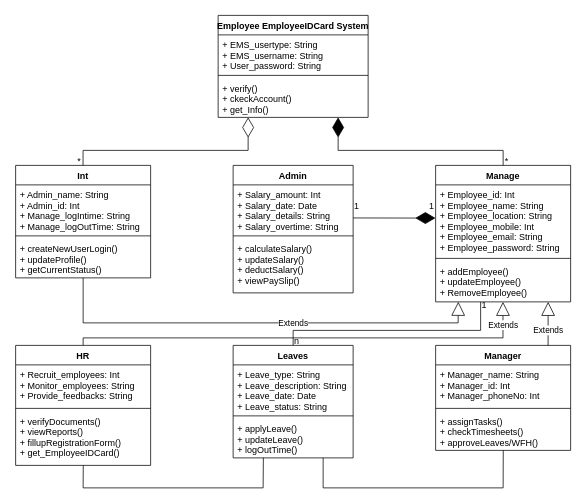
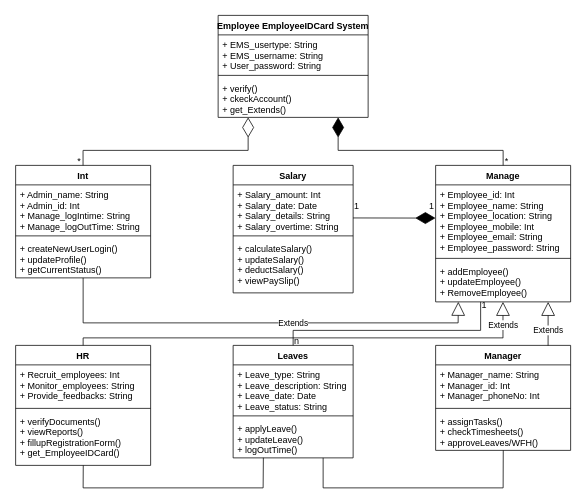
  <mxCell id="0" />
  <mxCell id="1" parent="0" />
  <mxCell id="2" value="Leaves" style="swimlane;fontStyle=1;align=center;verticalAlign=top;childLayout=stackLayout;horizontal=1;startSize=26;horizontalStack=0;resizeParent=1;resizeParentMax=0;resizeLast=0;collapsible=1;marginBottom=0;" parent="1" vertex="1"><mxGeometry x="310" y="460" width="160" height="150" as="geometry" /></mxCell>
  <mxCell id="3" value="+ Leave_type: String&#10;+ Leave_description: String&#10;+ Leave_date: Date&#10;+ Leave_status: String" style="text;strokeColor=none;fillColor=none;align=left;verticalAlign=top;spacingLeft=4;spacingRight=4;overflow=hidden;rotatable=0;points=[[0,0.5],[1,0.5]];portConstraint=eastwest;" parent="2" vertex="1"><mxGeometry y="26" width="160" height="64" as="geometry" /></mxCell>
  <mxCell id="4" value="" style="line;strokeWidth=1;fillColor=none;align=left;verticalAlign=middle;spacingTop=-1;spacingLeft=3;spacingRight=3;rotatable=0;labelPosition=right;points=[];portConstraint=eastwest;" parent="2" vertex="1"><mxGeometry y="90" width="160" height="8" as="geometry" /></mxCell>
  <mxCell id="5" value="+ applyLeave()&#10;+ updateLeave()&#10;+ logOutTime()&#10;" style="text;strokeColor=none;fillColor=none;align=left;verticalAlign=top;spacingLeft=4;spacingRight=4;overflow=hidden;rotatable=0;points=[[0,0.5],[1,0.5]];portConstraint=eastwest;" parent="2" vertex="1"><mxGeometry y="98" width="160" height="52" as="geometry" /></mxCell>
  <mxCell id="6" value="Manage" style="swimlane;fontStyle=1;align=center;verticalAlign=top;childLayout=stackLayout;horizontal=1;startSize=26;horizontalStack=0;resizeParent=1;resizeParentMax=0;resizeLast=0;collapsible=1;marginBottom=0;" parent="1" vertex="1"><mxGeometry x="580" y="220" width="180" height="182" as="geometry" /></mxCell>
  <mxCell id="7" value="+ Employee_id: Int&#10;+ Employee_name: String&#10;+ Employee_location: String&#10;+ Employee_mobile: Int&#10;+ Employee_email: String&#10;+ Employee_password: String" style="text;strokeColor=none;fillColor=none;align=left;verticalAlign=top;spacingLeft=4;spacingRight=4;overflow=hidden;rotatable=0;points=[[0,0.5],[1,0.5]];portConstraint=eastwest;" parent="6" vertex="1"><mxGeometry y="26" width="180" height="94" as="geometry" /></mxCell>
  <mxCell id="8" value="" style="line;strokeWidth=1;fillColor=none;align=left;verticalAlign=middle;spacingTop=-1;spacingLeft=3;spacingRight=3;rotatable=0;labelPosition=right;points=[];portConstraint=eastwest;" parent="6" vertex="1"><mxGeometry y="120" width="180" height="8" as="geometry" /></mxCell>
  <mxCell id="9" value="+ addEmployee()&#10;+ updateEmployee()&#10;+ RemoveEmployee()&#10;" style="text;strokeColor=none;fillColor=none;align=left;verticalAlign=top;spacingLeft=4;spacingRight=4;overflow=hidden;rotatable=0;points=[[0,0.5],[1,0.5]];portConstraint=eastwest;" parent="6" vertex="1"><mxGeometry y="128" width="180" height="54" as="geometry" /></mxCell>
- <mxCell id="10" value="Admin" style="swimlane;fontStyle=1;align=center;verticalAlign=top;childLayout=stackLayout;horizontal=1;startSize=26;horizontalStack=0;resizeParent=1;resizeParentMax=0;resizeLast=0;collapsible=1;marginBottom=0;" parent="1" vertex="1"><mxGeometry x="310" y="220" width="160" height="170" as="geometry" /></mxCell>
+ <mxCell id="10" value="Salary" style="swimlane;fontStyle=1;align=center;verticalAlign=top;childLayout=stackLayout;horizontal=1;startSize=26;horizontalStack=0;resizeParent=1;resizeParentMax=0;resizeLast=0;collapsible=1;marginBottom=0;" parent="1" vertex="1"><mxGeometry x="310" y="220" width="160" height="170" as="geometry" /></mxCell>
  <mxCell id="11" value="+ Salary_amount: Int&#10;+ Salary_date: Date&#10;+ Salary_details: String&#10;+ Salary_overtime: String" style="text;strokeColor=none;fillColor=none;align=left;verticalAlign=top;spacingLeft=4;spacingRight=4;overflow=hidden;rotatable=0;points=[[0,0.5],[1,0.5]];portConstraint=eastwest;" parent="10" vertex="1"><mxGeometry y="26" width="160" height="64" as="geometry" /></mxCell>
  <mxCell id="12" value="" style="line;strokeWidth=1;fillColor=none;align=left;verticalAlign=middle;spacingTop=-1;spacingLeft=3;spacingRight=3;rotatable=0;labelPosition=right;points=[];portConstraint=eastwest;" parent="10" vertex="1"><mxGeometry y="90" width="160" height="8" as="geometry" /></mxCell>
  <mxCell id="13" value="+ calculateSalary()&#10;+ updateSalary()&#10;+ deductSalary()&#10;+ viewPaySlip()&#10;" style="text;strokeColor=none;fillColor=none;align=left;verticalAlign=top;spacingLeft=4;spacingRight=4;overflow=hidden;rotatable=0;points=[[0,0.5],[1,0.5]];portConstraint=eastwest;" parent="10" vertex="1"><mxGeometry y="98" width="160" height="72" as="geometry" /></mxCell>
  <mxCell id="14" value="Int" style="swimlane;fontStyle=1;align=center;verticalAlign=top;childLayout=stackLayout;horizontal=1;startSize=26;horizontalStack=0;resizeParent=1;resizeParentMax=0;resizeLast=0;collapsible=1;marginBottom=0;" parent="1" vertex="1"><mxGeometry x="20" y="220" width="180" height="150" as="geometry" /></mxCell>
  <mxCell id="15" value="+ Admin_name: String&#10;+ Admin_id: Int&#10;+ Manage_logIntime: String&#10;+ Manage_logOutTime: String" style="text;strokeColor=none;fillColor=none;align=left;verticalAlign=top;spacingLeft=4;spacingRight=4;overflow=hidden;rotatable=0;points=[[0,0.5],[1,0.5]];portConstraint=eastwest;" parent="14" vertex="1"><mxGeometry y="26" width="180" height="64" as="geometry" /></mxCell>
  <mxCell id="16" value="" style="line;strokeWidth=1;fillColor=none;align=left;verticalAlign=middle;spacingTop=-1;spacingLeft=3;spacingRight=3;rotatable=0;labelPosition=right;points=[];portConstraint=eastwest;" parent="14" vertex="1"><mxGeometry y="90" width="180" height="8" as="geometry" /></mxCell>
  <mxCell id="17" value="+ createNewUserLogin()&#10;+ updateProfile()&#10;+ getCurrentStatus()&#10;" style="text;strokeColor=none;fillColor=none;align=left;verticalAlign=top;spacingLeft=4;spacingRight=4;overflow=hidden;rotatable=0;points=[[0,0.5],[1,0.5]];portConstraint=eastwest;" parent="14" vertex="1"><mxGeometry y="98" width="180" height="52" as="geometry" /></mxCell>
  <mxCell id="18" value="Employee EmployeeIDCard System" style="swimlane;fontStyle=1;align=center;verticalAlign=top;childLayout=stackLayout;horizontal=1;startSize=26;horizontalStack=0;resizeParent=1;resizeParentMax=0;resizeLast=0;collapsible=1;marginBottom=0;" parent="1" vertex="1"><mxGeometry x="290" y="20" width="200" height="136" as="geometry" /></mxCell>
  <mxCell id="19" value="+ EMS_usertype: String&#10;+ EMS_username: String&#10;+ User_password: String" style="text;strokeColor=none;fillColor=none;align=left;verticalAlign=top;spacingLeft=4;spacingRight=4;overflow=hidden;rotatable=0;points=[[0,0.5],[1,0.5]];portConstraint=eastwest;" parent="18" vertex="1"><mxGeometry y="26" width="200" height="50" as="geometry" /></mxCell>
  <mxCell id="20" value="" style="line;strokeWidth=1;fillColor=none;align=left;verticalAlign=middle;spacingTop=-1;spacingLeft=3;spacingRight=3;rotatable=0;labelPosition=right;points=[];portConstraint=eastwest;" parent="18" vertex="1"><mxGeometry y="76" width="200" height="8" as="geometry" /></mxCell>
- <mxCell id="21" value="+ verify()&#10;+ ckeckAccount()&#10;+ get_Info()&#10;" style="text;strokeColor=none;fillColor=none;align=left;verticalAlign=top;spacingLeft=4;spacingRight=4;overflow=hidden;rotatable=0;points=[[0,0.5],[1,0.5]];portConstraint=eastwest;" parent="18" vertex="1"><mxGeometry y="84" width="200" height="52" as="geometry" /></mxCell>
+ <mxCell id="21" value="+ verify()&#10;+ ckeckAccount()&#10;+ get_Extends()&#10;" style="text;strokeColor=none;fillColor=none;align=left;verticalAlign=top;spacingLeft=4;spacingRight=4;overflow=hidden;rotatable=0;points=[[0,0.5],[1,0.5]];portConstraint=eastwest;" parent="18" vertex="1"><mxGeometry y="84" width="200" height="52" as="geometry" /></mxCell>
  <mxCell id="22" value="HR" style="swimlane;fontStyle=1;align=center;verticalAlign=top;childLayout=stackLayout;horizontal=1;startSize=26;horizontalStack=0;resizeParent=1;resizeParentMax=0;resizeLast=0;collapsible=1;marginBottom=0;" parent="1" vertex="1"><mxGeometry x="20" y="460" width="180" height="160" as="geometry" /></mxCell>
  <mxCell id="23" value="+ Recruit_employees: Int&#10;+ Monitor_employees: String&#10;+ Provide_feedbacks: String" style="text;strokeColor=none;fillColor=none;align=left;verticalAlign=top;spacingLeft=4;spacingRight=4;overflow=hidden;rotatable=0;points=[[0,0.5],[1,0.5]];portConstraint=eastwest;" parent="22" vertex="1"><mxGeometry y="26" width="180" height="54" as="geometry" /></mxCell>
  <mxCell id="24" value="" style="line;strokeWidth=1;fillColor=none;align=left;verticalAlign=middle;spacingTop=-1;spacingLeft=3;spacingRight=3;rotatable=0;labelPosition=right;points=[];portConstraint=eastwest;" parent="22" vertex="1"><mxGeometry y="80" width="180" height="8" as="geometry" /></mxCell>
  <mxCell id="25" value="+ verifyDocuments()&#10;+ viewReports()&#10;+ fillupRegistrationForm()&#10;+ get_EmployeeIDCard()&#10;" style="text;strokeColor=none;fillColor=none;align=left;verticalAlign=top;spacingLeft=4;spacingRight=4;overflow=hidden;rotatable=0;points=[[0,0.5],[1,0.5]];portConstraint=eastwest;" parent="22" vertex="1"><mxGeometry y="88" width="180" height="72" as="geometry" /></mxCell>
  <mxCell id="26" value="Manager" style="swimlane;fontStyle=1;align=center;verticalAlign=top;childLayout=stackLayout;horizontal=1;startSize=26;horizontalStack=0;resizeParent=1;resizeParentMax=0;resizeLast=0;collapsible=1;marginBottom=0;" parent="1" vertex="1"><mxGeometry x="580" y="460" width="180" height="140" as="geometry" /></mxCell>
  <mxCell id="27" value="+ Manager_name: String&#10;+ Manager_id: Int&#10;+ Manager_phoneNo: Int" style="text;strokeColor=none;fillColor=none;align=left;verticalAlign=top;spacingLeft=4;spacingRight=4;overflow=hidden;rotatable=0;points=[[0,0.5],[1,0.5]];portConstraint=eastwest;" parent="26" vertex="1"><mxGeometry y="26" width="180" height="54" as="geometry" /></mxCell>
  <mxCell id="28" value="" style="line;strokeWidth=1;fillColor=none;align=left;verticalAlign=middle;spacingTop=-1;spacingLeft=3;spacingRight=3;rotatable=0;labelPosition=right;points=[];portConstraint=eastwest;" parent="26" vertex="1"><mxGeometry y="80" width="180" height="8" as="geometry" /></mxCell>
  <mxCell id="29" value="+ assignTasks()&#10;+ checkTimesheets()&#10;+ approveLeaves/WFH()&#10;" style="text;strokeColor=none;fillColor=none;align=left;verticalAlign=top;spacingLeft=4;spacingRight=4;overflow=hidden;rotatable=0;points=[[0,0.5],[1,0.5]];portConstraint=eastwest;" parent="26" vertex="1"><mxGeometry y="88" width="180" height="52" as="geometry" /></mxCell>
  <mxCell id="30" value="" style="endArrow=none;html=1;rounded=0;" parent="1" edge="1"><mxGeometry width="50" height="50" relative="1" as="geometry"><mxPoint x="110" y="200" as="sourcePoint" /><mxPoint x="330" y="200" as="targetPoint" /></mxGeometry></mxCell>
  <mxCell id="31" value="" style="endArrow=none;html=1;rounded=0;" parent="1" edge="1"><mxGeometry width="50" height="50" relative="1" as="geometry"><mxPoint x="109.9" y="220" as="sourcePoint" /><mxPoint x="109.9" y="200" as="targetPoint" /></mxGeometry></mxCell>
  <mxCell id="32" value="" style="endArrow=diamondThin;endFill=1;endSize=24;html=1;rounded=0;" parent="1" edge="1"><mxGeometry width="160" relative="1" as="geometry"><mxPoint x="450" y="200" as="sourcePoint" /><mxPoint x="450" y="156" as="targetPoint" /></mxGeometry></mxCell>
  <mxCell id="33" value="" style="endArrow=none;html=1;rounded=0;" parent="1" edge="1"><mxGeometry width="50" height="50" relative="1" as="geometry"><mxPoint x="450" y="200" as="sourcePoint" /><mxPoint x="670" y="200" as="targetPoint" /></mxGeometry></mxCell>
  <mxCell id="34" value="*" style="text;html=1;strokeColor=none;fillColor=none;align=center;verticalAlign=middle;whiteSpace=wrap;rounded=0;" parent="1" vertex="1"><mxGeometry x="100" y="210" width="10" height="10" as="geometry" /></mxCell>
  <mxCell id="35" value="" style="endArrow=none;html=1;rounded=0;" parent="1" edge="1"><mxGeometry width="50" height="50" relative="1" as="geometry"><mxPoint x="670" y="220" as="sourcePoint" /><mxPoint x="670" y="200" as="targetPoint" /></mxGeometry></mxCell>
  <mxCell id="36" value="" style="endArrow=none;html=1;rounded=0;" parent="1" edge="1"><mxGeometry width="50" height="50" relative="1" as="geometry"><mxPoint x="110" y="430" as="sourcePoint" /><mxPoint x="610" y="430" as="targetPoint" /></mxGeometry></mxCell>
  <mxCell id="37" value="" style="endArrow=none;html=1;rounded=0;" parent="1" edge="1"><mxGeometry width="50" height="50" relative="1" as="geometry"><mxPoint x="110" y="650" as="sourcePoint" /><mxPoint x="350" y="650" as="targetPoint" /></mxGeometry></mxCell>
  <mxCell id="38" value="" style="endArrow=none;html=1;rounded=0;" parent="1" edge="1"><mxGeometry width="50" height="50" relative="1" as="geometry"><mxPoint x="430" y="650" as="sourcePoint" /><mxPoint x="670" y="650" as="targetPoint" /></mxGeometry></mxCell>
  <mxCell id="39" value="" style="endArrow=none;html=1;rounded=0;entryX=0.501;entryY=0.999;entryDx=0;entryDy=0;entryPerimeter=0;" parent="1" target="29" edge="1"><mxGeometry width="50" height="50" relative="1" as="geometry"><mxPoint x="670" y="650" as="sourcePoint" /><mxPoint x="380" y="450" as="targetPoint" /></mxGeometry></mxCell>
  <mxCell id="40" value="" style="endArrow=none;html=1;rounded=0;entryX=0.252;entryY=0.997;entryDx=0;entryDy=0;entryPerimeter=0;" parent="1" target="5" edge="1"><mxGeometry width="50" height="50" relative="1" as="geometry"><mxPoint x="350" y="650" as="sourcePoint" /><mxPoint x="390" y="550" as="targetPoint" /></mxGeometry></mxCell>
  <mxCell id="41" value="" style="endArrow=none;html=1;rounded=0;" parent="1" edge="1"><mxGeometry width="50" height="50" relative="1" as="geometry"><mxPoint x="430" y="650" as="sourcePoint" /><mxPoint x="430" y="610" as="targetPoint" /></mxGeometry></mxCell>
  <mxCell id="42" value="n" style="text;html=1;strokeColor=none;fillColor=none;align=center;verticalAlign=middle;whiteSpace=wrap;rounded=0;" parent="1" vertex="1"><mxGeometry x="390" y="450" width="10" height="10" as="geometry" /></mxCell>
  <mxCell id="43" value="" style="endArrow=diamondThin;endFill=0;endSize=24;html=1;rounded=0;" parent="1" edge="1"><mxGeometry width="160" relative="1" as="geometry"><mxPoint x="330" y="200" as="sourcePoint" /><mxPoint x="330" y="156" as="targetPoint" /></mxGeometry></mxCell>
  <mxCell id="44" value="*" style="text;html=1;strokeColor=none;fillColor=none;align=center;verticalAlign=middle;whiteSpace=wrap;rounded=0;" parent="1" vertex="1"><mxGeometry x="670" y="210" width="10" height="10" as="geometry" /></mxCell>
  <mxCell id="45" value="" style="endArrow=none;html=1;rounded=0;" parent="1" edge="1"><mxGeometry width="50" height="50" relative="1" as="geometry"><mxPoint x="110" y="650" as="sourcePoint" /><mxPoint x="110.17" y="620" as="targetPoint" /></mxGeometry></mxCell>
  <mxCell id="46" value="1" style="text;html=1;strokeColor=none;fillColor=none;align=center;verticalAlign=middle;whiteSpace=wrap;rounded=0;" parent="1" vertex="1"><mxGeometry x="470" y="270" width="10" height="10" as="geometry" /></mxCell>
  <mxCell id="47" value="1" style="text;html=1;strokeColor=none;fillColor=none;align=center;verticalAlign=middle;whiteSpace=wrap;rounded=0;" parent="1" vertex="1"><mxGeometry x="570" y="270" width="10" height="10" as="geometry" /></mxCell>
  <mxCell id="48" value="" style="endArrow=diamondThin;endFill=1;endSize=24;html=1;rounded=0;exitX=1;exitY=0.689;exitDx=0;exitDy=0;exitPerimeter=0;entryX=-0.001;entryY=0.471;entryDx=0;entryDy=0;entryPerimeter=0;" parent="1" source="11" edge="1" target="7"><mxGeometry width="160" relative="1" as="geometry"><mxPoint x="500" y="295" as="sourcePoint" /><mxPoint x="490" y="255" as="targetPoint" /></mxGeometry></mxCell>
  <mxCell id="49" value="" style="endArrow=none;html=1;rounded=0;" edge="1" parent="1"><mxGeometry width="50" height="50" relative="1" as="geometry"><mxPoint x="110" y="430" as="sourcePoint" /><mxPoint x="110" y="370" as="targetPoint" /></mxGeometry></mxCell>
  <mxCell id="50" value="Extends" style="endArrow=block;endSize=16;endFill=0;html=1;rounded=0;entryX=0.168;entryY=0.998;entryDx=0;entryDy=0;entryPerimeter=0;" edge="1" parent="1" target="9"><mxGeometry x="-1" y="220" width="160" relative="1" as="geometry"><mxPoint x="610" y="430" as="sourcePoint" /><mxPoint x="590" y="440" as="targetPoint" /><mxPoint y="2" as="offset" /></mxGeometry></mxCell>
  <mxCell id="51" value="Extends" style="endArrow=block;endSize=16;endFill=0;html=1;rounded=0;" edge="1" parent="1"><mxGeometry x="-0.309" width="160" relative="1" as="geometry"><mxPoint x="669.81" y="450" as="sourcePoint" /><mxPoint x="669.81" y="402" as="targetPoint" /><mxPoint as="offset" /></mxGeometry></mxCell>
  <mxCell id="52" value="" style="endArrow=none;html=1;rounded=0;exitX=0.5;exitY=0;exitDx=0;exitDy=0;" edge="1" parent="1" source="22"><mxGeometry width="50" height="50" relative="1" as="geometry"><mxPoint x="109.81" y="460" as="sourcePoint" /><mxPoint x="110" y="450" as="targetPoint" /></mxGeometry></mxCell>
  <mxCell id="53" value="" style="endArrow=none;html=1;rounded=0;" edge="1" parent="1"><mxGeometry width="50" height="50" relative="1" as="geometry"><mxPoint x="110" y="450" as="sourcePoint" /><mxPoint x="670" y="450" as="targetPoint" /></mxGeometry></mxCell>
  <mxCell id="54" value="Extends" style="endArrow=block;endSize=16;endFill=0;html=1;rounded=0;exitX=0.833;exitY=0.002;exitDx=0;exitDy=0;exitPerimeter=0;" edge="1" parent="1" source="26"><mxGeometry x="-0.309" width="160" relative="1" as="geometry"><mxPoint x="730" y="450" as="sourcePoint" /><mxPoint x="730" y="402" as="targetPoint" /><mxPoint as="offset" /></mxGeometry></mxCell>
  <mxCell id="55" value="" style="endArrow=none;html=1;rounded=0;exitX=0.5;exitY=0;exitDx=0;exitDy=0;" edge="1" parent="1" source="2"><mxGeometry width="50" height="50" relative="1" as="geometry"><mxPoint x="400" y="480" as="sourcePoint" /><mxPoint x="390" y="440" as="targetPoint" /></mxGeometry></mxCell>
  <mxCell id="56" value="" style="endArrow=none;html=1;rounded=0;" edge="1" parent="1"><mxGeometry width="50" height="50" relative="1" as="geometry"><mxPoint x="390" y="440" as="sourcePoint" /><mxPoint x="640" y="440" as="targetPoint" /></mxGeometry></mxCell>
  <mxCell id="57" value="1" style="text;html=1;strokeColor=none;fillColor=none;align=center;verticalAlign=middle;whiteSpace=wrap;rounded=0;" vertex="1" parent="1"><mxGeometry x="640" y="402" width="10" height="10" as="geometry" /></mxCell>
  <mxCell id="58" value="" style="endArrow=none;html=1;rounded=0;" edge="1" parent="1"><mxGeometry width="50" height="50" relative="1" as="geometry"><mxPoint x="640" y="440" as="sourcePoint" /><mxPoint x="640" y="402" as="targetPoint" /></mxGeometry></mxCell>
